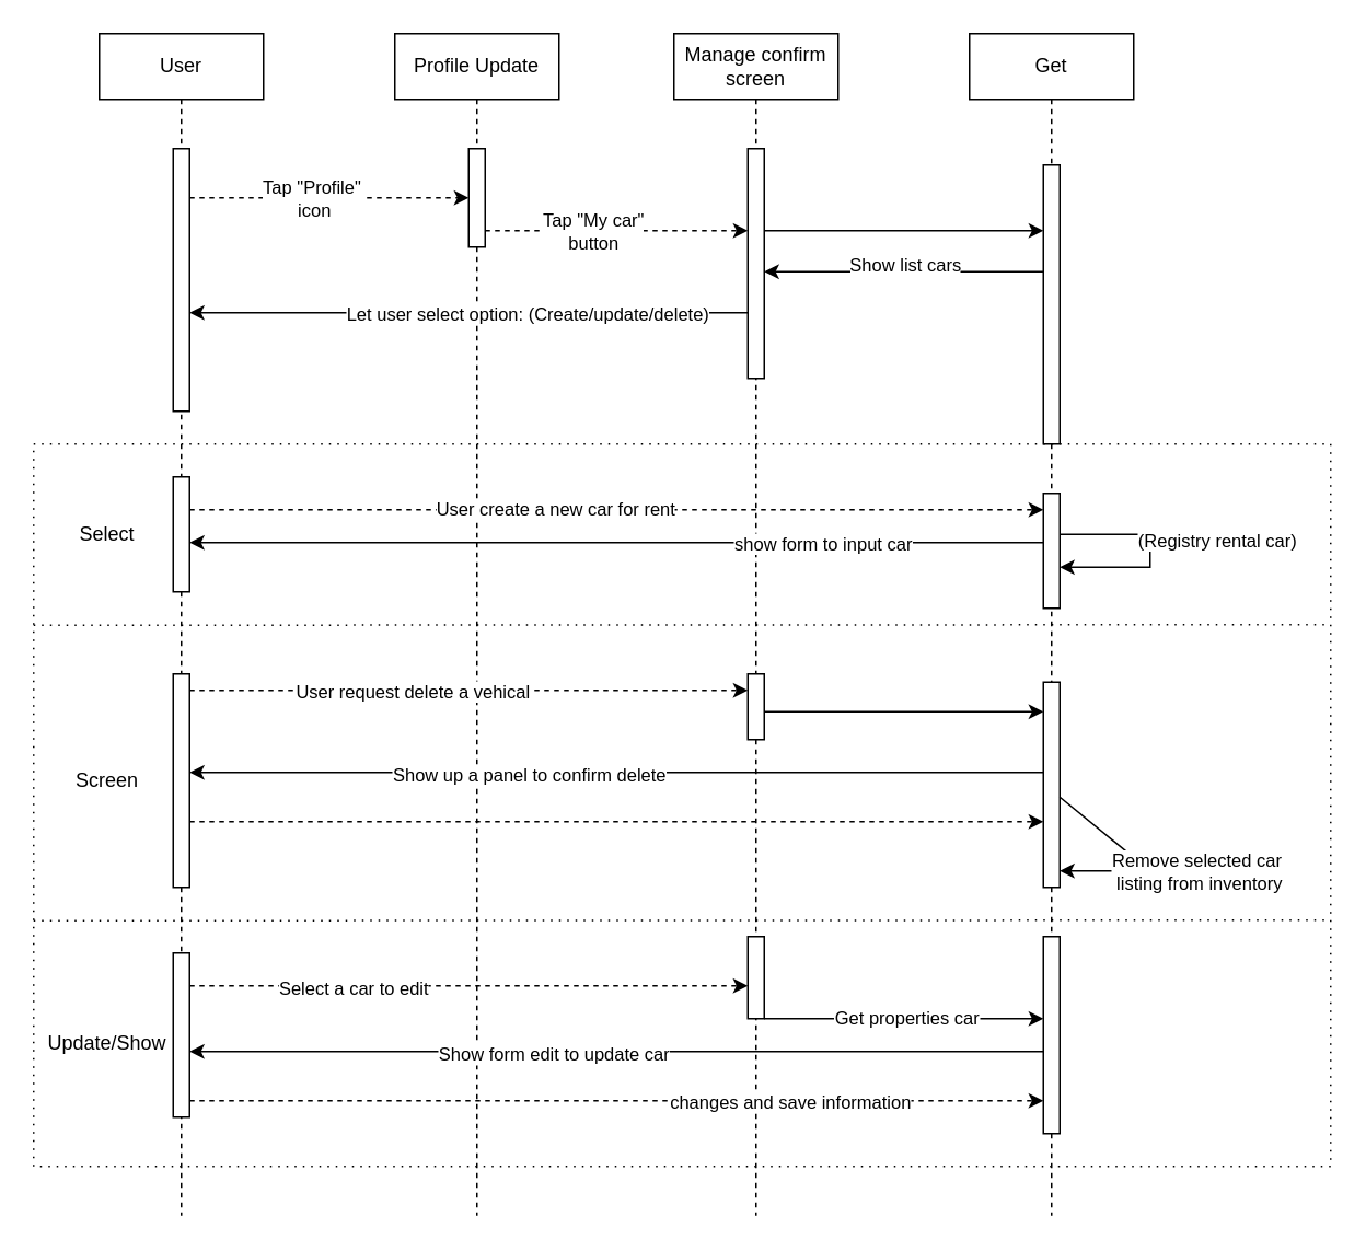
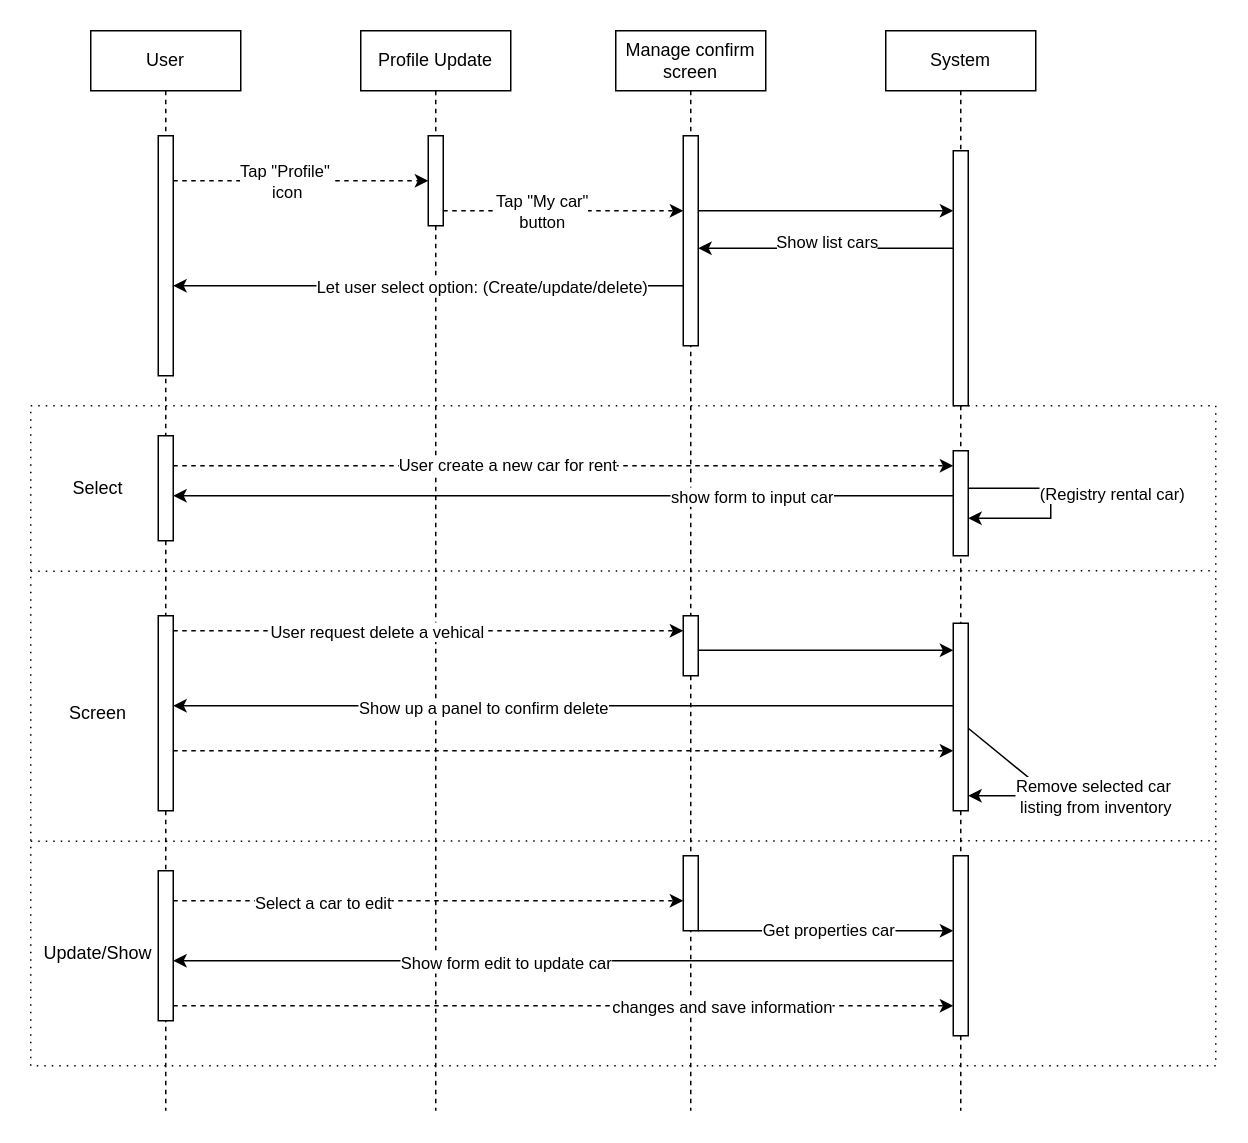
  <mxCell id="0" />
  <mxCell id="1" parent="0" />
  <mxCell id="2" value="" style="rounded=0;whiteSpace=wrap;html=1;dashed=1;dashPattern=1 4;" vertex="1" parent="1"><mxGeometry x="20" y="270" width="790" height="440" as="geometry" /></mxCell>
  <mxCell id="3" value="User" style="shape=umlLifeline;perimeter=lifelinePerimeter;whiteSpace=wrap;html=1;container=0;dropTarget=0;collapsible=0;recursiveResize=0;outlineConnect=0;portConstraint=eastwest;newEdgeStyle={&quot;edgeStyle&quot;:&quot;elbowEdgeStyle&quot;,&quot;elbow&quot;:&quot;vertical&quot;,&quot;curved&quot;:0,&quot;rounded&quot;:0};" parent="1" vertex="1"><mxGeometry x="60" y="20" width="100" height="720" as="geometry" /></mxCell>
  <mxCell id="4" value="" style="html=1;points=[];perimeter=orthogonalPerimeter;outlineConnect=0;targetShapes=umlLifeline;portConstraint=eastwest;newEdgeStyle={&quot;edgeStyle&quot;:&quot;elbowEdgeStyle&quot;,&quot;elbow&quot;:&quot;vertical&quot;,&quot;curved&quot;:0,&quot;rounded&quot;:0};" parent="3" vertex="1"><mxGeometry x="45" y="70" width="10" height="160" as="geometry" /></mxCell>
  <mxCell id="5" value="" style="html=1;points=[];perimeter=orthogonalPerimeter;outlineConnect=0;targetShapes=umlLifeline;portConstraint=eastwest;newEdgeStyle={&quot;edgeStyle&quot;:&quot;elbowEdgeStyle&quot;,&quot;elbow&quot;:&quot;vertical&quot;,&quot;curved&quot;:0,&quot;rounded&quot;:0};" vertex="1" parent="3"><mxGeometry x="45" y="270" width="10" height="70" as="geometry" /></mxCell>
  <mxCell id="6" value="" style="html=1;points=[];perimeter=orthogonalPerimeter;outlineConnect=0;targetShapes=umlLifeline;portConstraint=eastwest;newEdgeStyle={&quot;edgeStyle&quot;:&quot;elbowEdgeStyle&quot;,&quot;elbow&quot;:&quot;vertical&quot;,&quot;curved&quot;:0,&quot;rounded&quot;:0};" vertex="1" parent="3"><mxGeometry x="45" y="390" width="10" height="130" as="geometry" /></mxCell>
  <mxCell id="7" value="" style="html=1;points=[];perimeter=orthogonalPerimeter;outlineConnect=0;targetShapes=umlLifeline;portConstraint=eastwest;newEdgeStyle={&quot;edgeStyle&quot;:&quot;elbowEdgeStyle&quot;,&quot;elbow&quot;:&quot;vertical&quot;,&quot;curved&quot;:0,&quot;rounded&quot;:0};" vertex="1" parent="3"><mxGeometry x="45" y="560" width="10" height="100" as="geometry" /></mxCell>
- <mxCell id="8" value="Get" style="shape=umlLifeline;perimeter=lifelinePerimeter;whiteSpace=wrap;html=1;container=0;dropTarget=0;collapsible=0;recursiveResize=0;outlineConnect=0;portConstraint=eastwest;newEdgeStyle={&quot;edgeStyle&quot;:&quot;elbowEdgeStyle&quot;,&quot;elbow&quot;:&quot;vertical&quot;,&quot;curved&quot;:0,&quot;rounded&quot;:0};" parent="1" vertex="1"><mxGeometry x="590" y="20" width="100" height="720" as="geometry" /></mxCell>
+ <mxCell id="8" value="System" style="shape=umlLifeline;perimeter=lifelinePerimeter;whiteSpace=wrap;html=1;container=0;dropTarget=0;collapsible=0;recursiveResize=0;outlineConnect=0;portConstraint=eastwest;newEdgeStyle={&quot;edgeStyle&quot;:&quot;elbowEdgeStyle&quot;,&quot;elbow&quot;:&quot;vertical&quot;,&quot;curved&quot;:0,&quot;rounded&quot;:0};" parent="1" vertex="1"><mxGeometry x="590" y="20" width="100" height="720" as="geometry" /></mxCell>
  <mxCell id="9" value="" style="html=1;points=[];perimeter=orthogonalPerimeter;outlineConnect=0;targetShapes=umlLifeline;portConstraint=eastwest;newEdgeStyle={&quot;edgeStyle&quot;:&quot;elbowEdgeStyle&quot;,&quot;elbow&quot;:&quot;vertical&quot;,&quot;curved&quot;:0,&quot;rounded&quot;:0};" parent="8" vertex="1"><mxGeometry x="45" y="80" width="10" height="170" as="geometry" /></mxCell>
  <mxCell id="10" value="" style="html=1;points=[];perimeter=orthogonalPerimeter;outlineConnect=0;targetShapes=umlLifeline;portConstraint=eastwest;newEdgeStyle={&quot;edgeStyle&quot;:&quot;elbowEdgeStyle&quot;,&quot;elbow&quot;:&quot;vertical&quot;,&quot;curved&quot;:0,&quot;rounded&quot;:0};" vertex="1" parent="8"><mxGeometry x="45" y="280" width="10" height="70" as="geometry" /></mxCell>
  <mxCell id="11" style="edgeStyle=elbowEdgeStyle;rounded=0;orthogonalLoop=1;jettySize=auto;html=1;elbow=vertical;curved=0;" edge="1" parent="8" source="10" target="10"><mxGeometry relative="1" as="geometry"><Array as="points"><mxPoint x="110" y="315" /></Array></mxGeometry></mxCell>
  <mxCell id="12" value="(Registry rental car)&lt;br&gt;" style="edgeLabel;html=1;align=center;verticalAlign=middle;resizable=0;points=[];" vertex="1" connectable="0" parent="11"><mxGeometry x="-0.282" y="-3" relative="1" as="geometry"><mxPoint x="48" as="offset" /></mxGeometry></mxCell>
  <mxCell id="13" value="" style="html=1;points=[];perimeter=orthogonalPerimeter;outlineConnect=0;targetShapes=umlLifeline;portConstraint=eastwest;newEdgeStyle={&quot;edgeStyle&quot;:&quot;elbowEdgeStyle&quot;,&quot;elbow&quot;:&quot;vertical&quot;,&quot;curved&quot;:0,&quot;rounded&quot;:0};" vertex="1" parent="8"><mxGeometry x="45" y="395" width="10" height="125" as="geometry" /></mxCell>
  <mxCell id="14" style="edgeStyle=elbowEdgeStyle;rounded=0;orthogonalLoop=1;jettySize=auto;html=1;elbow=vertical;curved=0;" edge="1" parent="8"><mxGeometry relative="1" as="geometry"><mxPoint x="55" y="465" as="sourcePoint" /><mxPoint x="55" y="510" as="targetPoint" /><Array as="points"><mxPoint x="110" y="510" /></Array></mxGeometry></mxCell>
  <mxCell id="15" value="Remove selected car&amp;nbsp;&lt;br&gt;listing from inventory" style="edgeLabel;html=1;align=center;verticalAlign=middle;resizable=0;points=[];" vertex="1" connectable="0" parent="14"><mxGeometry x="0.046" y="-2" relative="1" as="geometry"><mxPoint x="35" y="2" as="offset" /></mxGeometry></mxCell>
  <mxCell id="16" value="" style="html=1;points=[];perimeter=orthogonalPerimeter;outlineConnect=0;targetShapes=umlLifeline;portConstraint=eastwest;newEdgeStyle={&quot;edgeStyle&quot;:&quot;elbowEdgeStyle&quot;,&quot;elbow&quot;:&quot;vertical&quot;,&quot;curved&quot;:0,&quot;rounded&quot;:0};" vertex="1" parent="8"><mxGeometry x="45" y="550" width="10" height="120" as="geometry" /></mxCell>
  <mxCell id="17" value="Profile Update" style="shape=umlLifeline;perimeter=lifelinePerimeter;whiteSpace=wrap;html=1;container=0;dropTarget=0;collapsible=0;recursiveResize=0;outlineConnect=0;portConstraint=eastwest;newEdgeStyle={&quot;edgeStyle&quot;:&quot;elbowEdgeStyle&quot;,&quot;elbow&quot;:&quot;vertical&quot;,&quot;curved&quot;:0,&quot;rounded&quot;:0};" vertex="1" parent="1"><mxGeometry x="240" y="20" width="100" height="720" as="geometry" /></mxCell>
  <mxCell id="18" value="" style="html=1;points=[];perimeter=orthogonalPerimeter;outlineConnect=0;targetShapes=umlLifeline;portConstraint=eastwest;newEdgeStyle={&quot;edgeStyle&quot;:&quot;elbowEdgeStyle&quot;,&quot;elbow&quot;:&quot;vertical&quot;,&quot;curved&quot;:0,&quot;rounded&quot;:0};" vertex="1" parent="17"><mxGeometry x="45" y="70" width="10" height="60" as="geometry" /></mxCell>
  <mxCell id="19" style="edgeStyle=elbowEdgeStyle;rounded=0;orthogonalLoop=1;jettySize=auto;html=1;elbow=vertical;curved=0;dashed=1;" edge="1" parent="1" source="4" target="18"><mxGeometry relative="1" as="geometry" /></mxCell>
  <mxCell id="20" value="Tap &quot;Profile&quot;&amp;nbsp;&lt;br&gt;icon" style="edgeLabel;html=1;align=center;verticalAlign=middle;resizable=0;points=[];" vertex="1" connectable="0" parent="19"><mxGeometry x="-0.284" y="-2" relative="1" as="geometry"><mxPoint x="14" y="-2" as="offset" /></mxGeometry></mxCell>
  <mxCell id="21" value="Manage confirm&lt;br&gt;screen" style="shape=umlLifeline;perimeter=lifelinePerimeter;whiteSpace=wrap;html=1;container=0;dropTarget=0;collapsible=0;recursiveResize=0;outlineConnect=0;portConstraint=eastwest;newEdgeStyle={&quot;edgeStyle&quot;:&quot;elbowEdgeStyle&quot;,&quot;elbow&quot;:&quot;vertical&quot;,&quot;curved&quot;:0,&quot;rounded&quot;:0};" vertex="1" parent="1"><mxGeometry x="410" y="20" width="100" height="720" as="geometry" /></mxCell>
  <mxCell id="22" value="" style="html=1;points=[];perimeter=orthogonalPerimeter;outlineConnect=0;targetShapes=umlLifeline;portConstraint=eastwest;newEdgeStyle={&quot;edgeStyle&quot;:&quot;elbowEdgeStyle&quot;,&quot;elbow&quot;:&quot;vertical&quot;,&quot;curved&quot;:0,&quot;rounded&quot;:0};" vertex="1" parent="21"><mxGeometry x="45" y="70" width="10" height="140" as="geometry" /></mxCell>
  <mxCell id="23" value="" style="html=1;points=[];perimeter=orthogonalPerimeter;outlineConnect=0;targetShapes=umlLifeline;portConstraint=eastwest;newEdgeStyle={&quot;edgeStyle&quot;:&quot;elbowEdgeStyle&quot;,&quot;elbow&quot;:&quot;vertical&quot;,&quot;curved&quot;:0,&quot;rounded&quot;:0};" vertex="1" parent="21"><mxGeometry x="45" y="390" width="10" height="40" as="geometry" /></mxCell>
  <mxCell id="24" value="" style="html=1;points=[];perimeter=orthogonalPerimeter;outlineConnect=0;targetShapes=umlLifeline;portConstraint=eastwest;newEdgeStyle={&quot;edgeStyle&quot;:&quot;elbowEdgeStyle&quot;,&quot;elbow&quot;:&quot;vertical&quot;,&quot;curved&quot;:0,&quot;rounded&quot;:0};" vertex="1" parent="21"><mxGeometry x="45" y="550" width="10" height="50" as="geometry" /></mxCell>
  <mxCell id="25" style="edgeStyle=elbowEdgeStyle;rounded=0;orthogonalLoop=1;jettySize=auto;html=1;elbow=vertical;curved=0;dashed=1;" edge="1" parent="1" source="18" target="22"><mxGeometry relative="1" as="geometry"><Array as="points"><mxPoint x="380" y="140" /></Array></mxGeometry></mxCell>
  <mxCell id="26" value="Tap &quot;My car&quot;&lt;br&gt;button" style="edgeLabel;html=1;align=center;verticalAlign=middle;resizable=0;points=[];" vertex="1" connectable="0" parent="25"><mxGeometry x="-0.385" y="-1" relative="1" as="geometry"><mxPoint x="16" y="-1" as="offset" /></mxGeometry></mxCell>
  <mxCell id="27" style="edgeStyle=elbowEdgeStyle;rounded=0;orthogonalLoop=1;jettySize=auto;html=1;elbow=vertical;curved=0;" edge="1" parent="1" source="22" target="9"><mxGeometry relative="1" as="geometry"><mxPoint x="600" y="140" as="targetPoint" /><Array as="points"><mxPoint x="530" y="140" /></Array></mxGeometry></mxCell>
  <mxCell id="28" style="edgeStyle=elbowEdgeStyle;rounded=0;orthogonalLoop=1;jettySize=auto;html=1;elbow=vertical;curved=0;" edge="1" parent="1" source="9" target="22"><mxGeometry relative="1" as="geometry" /></mxCell>
  <mxCell id="29" value="Show list cars" style="edgeLabel;html=1;align=center;verticalAlign=middle;resizable=0;points=[];" vertex="1" connectable="0" parent="28"><mxGeometry x="0.167" y="-2" relative="1" as="geometry"><mxPoint x="14" y="-3" as="offset" /></mxGeometry></mxCell>
  <mxCell id="30" style="edgeStyle=elbowEdgeStyle;rounded=0;orthogonalLoop=1;jettySize=auto;html=1;elbow=vertical;curved=0;" edge="1" parent="1" source="22" target="4"><mxGeometry relative="1" as="geometry"><Array as="points"><mxPoint x="280" y="190" /></Array></mxGeometry></mxCell>
  <mxCell id="31" value="Let user select option: (Create/update/delete)" style="edgeLabel;html=1;align=center;verticalAlign=middle;resizable=0;points=[];" vertex="1" connectable="0" parent="30"><mxGeometry x="0.299" relative="1" as="geometry"><mxPoint x="86" as="offset" /></mxGeometry></mxCell>
  <mxCell id="32" style="edgeStyle=elbowEdgeStyle;rounded=0;orthogonalLoop=1;jettySize=auto;html=1;elbow=vertical;curved=0;dashed=1;" edge="1" parent="1" source="5" target="10"><mxGeometry relative="1" as="geometry"><Array as="points"><mxPoint x="375" y="310" /></Array></mxGeometry></mxCell>
  <mxCell id="33" value="User create a new car for rent" style="edgeLabel;html=1;align=center;verticalAlign=middle;resizable=0;points=[];" vertex="1" connectable="0" parent="32"><mxGeometry x="-0.147" y="1" relative="1" as="geometry"><mxPoint as="offset" /></mxGeometry></mxCell>
  <mxCell id="34" style="edgeStyle=elbowEdgeStyle;rounded=0;orthogonalLoop=1;jettySize=auto;html=1;elbow=vertical;curved=0;" edge="1" parent="1" source="10" target="5"><mxGeometry relative="1" as="geometry"><Array as="points"><mxPoint x="375" y="330" /></Array></mxGeometry></mxCell>
  <mxCell id="35" value="show form to input car" style="edgeLabel;html=1;align=center;verticalAlign=middle;resizable=0;points=[];" vertex="1" connectable="0" parent="34"><mxGeometry x="0.189" relative="1" as="geometry"><mxPoint x="174" as="offset" /></mxGeometry></mxCell>
  <mxCell id="36" style="edgeStyle=elbowEdgeStyle;rounded=0;orthogonalLoop=1;jettySize=auto;html=1;elbow=vertical;curved=0;dashed=1;" edge="1" parent="1" source="6" target="23"><mxGeometry relative="1" as="geometry"><Array as="points"><mxPoint x="285" y="420" /></Array></mxGeometry></mxCell>
  <mxCell id="37" value="User request delete a vehical" style="edgeLabel;html=1;align=center;verticalAlign=middle;resizable=0;points=[];" vertex="1" connectable="0" parent="36"><mxGeometry x="-0.27" y="-2" relative="1" as="geometry"><mxPoint x="11" y="-2" as="offset" /></mxGeometry></mxCell>
  <mxCell id="38" style="edgeStyle=elbowEdgeStyle;rounded=0;orthogonalLoop=1;jettySize=auto;html=1;elbow=vertical;curved=0;entryX=1;entryY=0.25;entryDx=0;entryDy=0;dashed=1;dashPattern=1 4;endArrow=none;endFill=0;" edge="1" parent="1" target="2"><mxGeometry relative="1" as="geometry"><mxPoint x="20" y="380.33" as="sourcePoint" /><mxPoint x="360" y="380.33" as="targetPoint" /></mxGeometry></mxCell>
  <mxCell id="39" value="Select" style="text;html=1;strokeColor=none;fillColor=none;align=center;verticalAlign=middle;whiteSpace=wrap;rounded=0;" vertex="1" parent="1"><mxGeometry x="30" y="300" width="70" height="50" as="geometry" /></mxCell>
  <mxCell id="40" value="Screen" style="text;html=1;strokeColor=none;fillColor=none;align=center;verticalAlign=middle;whiteSpace=wrap;rounded=0;" vertex="1" parent="1"><mxGeometry x="30" y="450" width="70" height="50" as="geometry" /></mxCell>
  <mxCell id="41" style="edgeStyle=elbowEdgeStyle;rounded=0;orthogonalLoop=1;jettySize=auto;html=1;elbow=vertical;curved=0;" edge="1" parent="1" source="23" target="13"><mxGeometry relative="1" as="geometry" /></mxCell>
  <mxCell id="42" style="edgeStyle=elbowEdgeStyle;rounded=0;orthogonalLoop=1;jettySize=auto;html=1;elbow=vertical;curved=0;" edge="1" parent="1" source="13" target="6"><mxGeometry relative="1" as="geometry"><Array as="points"><mxPoint x="370" y="470" /></Array></mxGeometry></mxCell>
  <mxCell id="43" value="Show up a panel to confirm delete" style="edgeLabel;html=1;align=center;verticalAlign=middle;resizable=0;points=[];" vertex="1" connectable="0" parent="42"><mxGeometry x="0.208" y="1" relative="1" as="geometry"><mxPoint as="offset" /></mxGeometry></mxCell>
  <mxCell id="44" style="edgeStyle=elbowEdgeStyle;rounded=0;orthogonalLoop=1;jettySize=auto;html=1;elbow=vertical;curved=0;dashed=1;" edge="1" parent="1" source="6" target="13"><mxGeometry relative="1" as="geometry"><Array as="points"><mxPoint x="370" y="500" /></Array></mxGeometry></mxCell>
  <mxCell id="45" style="edgeStyle=elbowEdgeStyle;rounded=0;orthogonalLoop=1;jettySize=auto;html=1;elbow=vertical;curved=0;entryX=1;entryY=0.25;entryDx=0;entryDy=0;dashed=1;dashPattern=1 4;endArrow=none;endFill=0;" edge="1" parent="1"><mxGeometry relative="1" as="geometry"><mxPoint x="20" y="560.33" as="sourcePoint" /><mxPoint x="810" y="560" as="targetPoint" /></mxGeometry></mxCell>
  <mxCell id="46" value="Update/Show" style="text;html=1;strokeColor=none;fillColor=none;align=center;verticalAlign=middle;whiteSpace=wrap;rounded=0;" vertex="1" parent="1"><mxGeometry x="30" y="610" width="70" height="50" as="geometry" /></mxCell>
  <mxCell id="47" style="edgeStyle=elbowEdgeStyle;rounded=0;orthogonalLoop=1;jettySize=auto;html=1;elbow=vertical;curved=0;dashed=1;" edge="1" parent="1" source="7" target="24"><mxGeometry relative="1" as="geometry"><Array as="points"><mxPoint x="290" y="600" /></Array></mxGeometry></mxCell>
  <mxCell id="48" value="Select a car to edit" style="edgeLabel;html=1;align=center;verticalAlign=middle;resizable=0;points=[];" vertex="1" connectable="0" parent="47"><mxGeometry x="-0.417" y="-1" relative="1" as="geometry"><mxPoint as="offset" /></mxGeometry></mxCell>
  <mxCell id="49" style="edgeStyle=elbowEdgeStyle;rounded=0;orthogonalLoop=1;jettySize=auto;html=1;elbow=vertical;curved=0;" edge="1" parent="1" source="24" target="16"><mxGeometry relative="1" as="geometry"><Array as="points"><mxPoint x="550" y="620" /></Array></mxGeometry></mxCell>
  <mxCell id="50" value="Get properties car" style="edgeLabel;html=1;align=center;verticalAlign=middle;resizable=0;points=[];" vertex="1" connectable="0" parent="49"><mxGeometry x="-0.382" y="1" relative="1" as="geometry"><mxPoint x="33" as="offset" /></mxGeometry></mxCell>
  <mxCell id="51" style="edgeStyle=elbowEdgeStyle;rounded=0;orthogonalLoop=1;jettySize=auto;html=1;elbow=vertical;curved=0;" edge="1" parent="1" source="16" target="7"><mxGeometry relative="1" as="geometry"><Array as="points"><mxPoint x="375" y="640" /></Array></mxGeometry></mxCell>
  <mxCell id="52" value="Show form edit to update car" style="edgeLabel;html=1;align=center;verticalAlign=middle;resizable=0;points=[];" vertex="1" connectable="0" parent="51"><mxGeometry x="0.151" y="1" relative="1" as="geometry"><mxPoint as="offset" /></mxGeometry></mxCell>
  <mxCell id="53" style="edgeStyle=elbowEdgeStyle;rounded=0;orthogonalLoop=1;jettySize=auto;html=1;elbow=vertical;curved=0;dashed=1;" edge="1" parent="1" source="7" target="16"><mxGeometry relative="1" as="geometry"><Array as="points"><mxPoint x="375" y="670" /></Array></mxGeometry></mxCell>
  <mxCell id="54" value="changes and save information" style="edgeLabel;html=1;align=center;verticalAlign=middle;resizable=0;points=[];" vertex="1" connectable="0" parent="53"><mxGeometry x="0.189" y="-1" relative="1" as="geometry"><mxPoint x="56" y="-1" as="offset" /></mxGeometry></mxCell>
